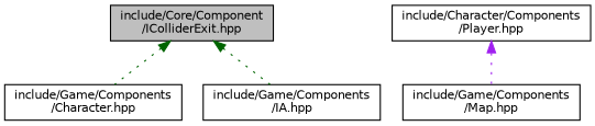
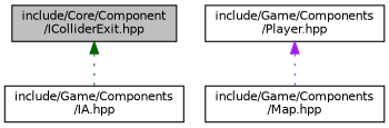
  digraph {
    node [color=black fillcolor=white fontname=Helvetica fontsize=10 shape=record style=filled]
    edge [color=darkgreen dir=back fontname=Helvetica fontsize=10 labelfontname=Helvetica labelfontsize=10 style=dotted]
    n1 [fillcolor=grey75 fontcolor=black height=0.2 label="include/Core/Component\l/IColliderExit.hpp" width=0.4]
-   n2 [height=0.2 label="include/Game/Components\l/Character.hpp" width=0.4]
    n3 [height=0.2 label="include/Game/Components\l/IA.hpp" width=0.4]
-   n4 [height=0.2 label="include/Character/Components\l/Player.hpp" width=0.4]
+   n4 [height=0.2 label="include/Game/Components\l/Player.hpp" width=0.4]
    n5 [height=0.2 label="include/Game/Components\l/Map.hpp" width=0.4]
-   n1 -> n2
    n1 -> n3
    n4 -> n5 [color=purple]
  }
